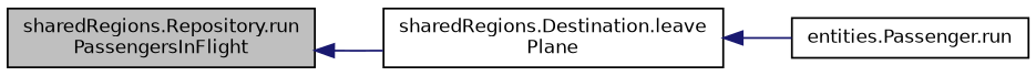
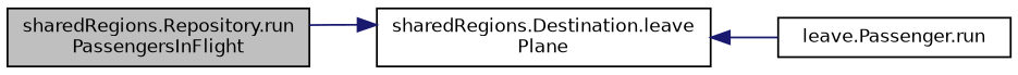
  digraph {
    rankdir=LR
    node [color=black fillcolor=white fontname=Helvetica fontsize=10 shape=record style=filled]
    edge [color=midnightblue dir=back fontname=Helvetica fontsize=10 labelfontname=Helvetica labelfontsize=10 style=solid]
    n1 [fillcolor=grey75 fontcolor=black height=0.2 label="sharedRegions.Repository.run\lPassengersInFlight" width=0.4]
    n2 [height=0.2 label="sharedRegions.Destination.leave\lPlane" width=0.4]
-   n3 [height=0.2 label="entities.Passenger.run" width=0.4]
-   n1 -> n2
+   n3 [height=0.2 label="leave.Passenger.run" width=0.4]
+   n2 -> n1
    n2 -> n3
  }
